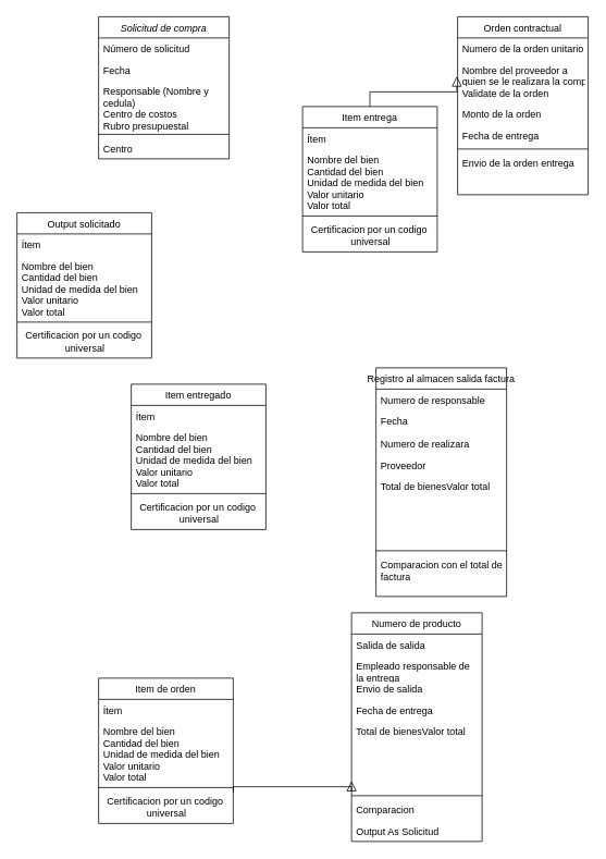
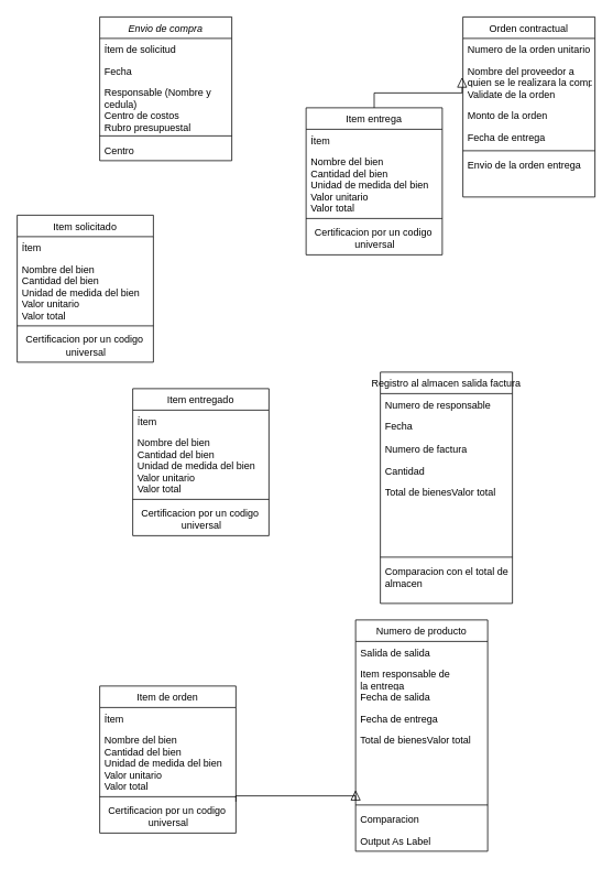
  <mxCell id="0" />
  <mxCell id="1" parent="0" />
- <mxCell id="2" value="Solicitud de compra" style="swimlane;fontStyle=2;align=center;verticalAlign=top;childLayout=stackLayout;horizontal=1;startSize=26;horizontalStack=0;resizeParent=1;resizeLast=0;collapsible=1;marginBottom=0;rounded=0;shadow=0;strokeWidth=1;" parent="1" vertex="1"><mxGeometry x="120" y="20" width="160" height="174" as="geometry"><mxRectangle x="230" y="140" width="160" height="26" as="alternateBounds" /></mxGeometry></mxCell>
- <mxCell id="3" value="Número de solicitud" style="text;align=left;verticalAlign=top;spacingLeft=4;spacingRight=4;overflow=hidden;rotatable=0;points=[[0,0.5],[1,0.5]];portConstraint=eastwest;" parent="2" vertex="1"><mxGeometry y="26" width="160" height="26" as="geometry" /></mxCell>
+ <mxCell id="2" value="Envio de compra" style="swimlane;fontStyle=2;align=center;verticalAlign=top;childLayout=stackLayout;horizontal=1;startSize=26;horizontalStack=0;resizeParent=1;resizeLast=0;collapsible=1;marginBottom=0;rounded=0;shadow=0;strokeWidth=1;" parent="1" vertex="1"><mxGeometry x="120" y="20" width="160" height="174" as="geometry"><mxRectangle x="230" y="140" width="160" height="26" as="alternateBounds" /></mxGeometry></mxCell>
+ <mxCell id="3" value="Ítem de solicitud" style="text;align=left;verticalAlign=top;spacingLeft=4;spacingRight=4;overflow=hidden;rotatable=0;points=[[0,0.5],[1,0.5]];portConstraint=eastwest;" parent="2" vertex="1"><mxGeometry y="26" width="160" height="26" as="geometry" /></mxCell>
  <mxCell id="4" value="Fecha" style="text;align=left;verticalAlign=top;spacingLeft=4;spacingRight=4;overflow=hidden;rotatable=0;points=[[0,0.5],[1,0.5]];portConstraint=eastwest;rounded=0;shadow=0;html=0;" parent="2" vertex="1"><mxGeometry y="52" width="160" height="26" as="geometry" /></mxCell>
  <mxCell id="5" value="Responsable (Nombre y &#10;cedula)&#10;Centro de costos&#10;Rubro presupuestal&#10;" style="text;align=left;verticalAlign=top;spacingLeft=4;spacingRight=4;overflow=hidden;rotatable=0;points=[[0,0.5],[1,0.5]];portConstraint=eastwest;rounded=0;shadow=0;html=0;" parent="2" vertex="1"><mxGeometry y="78" width="160" height="62" as="geometry" /></mxCell>
  <mxCell id="6" value="" style="line;html=1;strokeWidth=1;align=left;verticalAlign=middle;spacingTop=-1;spacingLeft=3;spacingRight=3;rotatable=0;labelPosition=right;points=[];portConstraint=eastwest;" parent="2" vertex="1"><mxGeometry y="140" width="160" height="8" as="geometry" /></mxCell>
  <mxCell id="7" value="Centro" style="text;align=left;verticalAlign=top;spacingLeft=4;spacingRight=4;overflow=hidden;rotatable=0;points=[[0,0.5],[1,0.5]];portConstraint=eastwest;" parent="2" vertex="1"><mxGeometry y="148" width="160" height="26" as="geometry" /></mxCell>
- <mxCell id="8" value="Output solicitado" style="swimlane;fontStyle=0;align=center;verticalAlign=top;childLayout=stackLayout;horizontal=1;startSize=26;horizontalStack=0;resizeParent=1;resizeLast=0;collapsible=1;marginBottom=0;rounded=0;shadow=0;strokeWidth=1;" parent="1" vertex="1"><mxGeometry x="20" y="260" width="165" height="178" as="geometry"><mxRectangle x="130" y="380" width="160" height="26" as="alternateBounds" /></mxGeometry></mxCell>
+ <mxCell id="8" value="Item solicitado" style="swimlane;fontStyle=0;align=center;verticalAlign=top;childLayout=stackLayout;horizontal=1;startSize=26;horizontalStack=0;resizeParent=1;resizeLast=0;collapsible=1;marginBottom=0;rounded=0;shadow=0;strokeWidth=1;" parent="1" vertex="1"><mxGeometry x="20" y="260" width="165" height="178" as="geometry"><mxRectangle x="130" y="380" width="160" height="26" as="alternateBounds" /></mxGeometry></mxCell>
  <mxCell id="9" value="Ítem" style="text;align=left;verticalAlign=top;spacingLeft=4;spacingRight=4;overflow=hidden;rotatable=0;points=[[0,0.5],[1,0.5]];portConstraint=eastwest;" parent="8" vertex="1"><mxGeometry y="26" width="165" height="26" as="geometry" /></mxCell>
  <mxCell id="10" value="Nombre del bien&#10;Cantidad del bien&#10;Unidad de medida del bien &#10;Valor unitario&#10;Valor total" style="text;align=left;verticalAlign=top;spacingLeft=4;spacingRight=4;overflow=hidden;rotatable=0;points=[[0,0.5],[1,0.5]];portConstraint=eastwest;rounded=0;shadow=0;html=0;" parent="8" vertex="1"><mxGeometry y="52" width="165" height="78" as="geometry" /></mxCell>
  <mxCell id="11" value="" style="line;html=1;strokeWidth=1;align=left;verticalAlign=middle;spacingTop=-1;spacingLeft=3;spacingRight=3;rotatable=0;labelPosition=right;points=[];portConstraint=eastwest;" parent="8" vertex="1"><mxGeometry y="130" width="165" height="8" as="geometry" /></mxCell>
  <mxCell id="12" value="Certificacion por un codigo&amp;nbsp;&lt;div&gt;universal&lt;/div&gt;" style="text;html=1;align=center;verticalAlign=middle;resizable=0;points=[];autosize=1;strokeColor=none;fillColor=none;" parent="8" vertex="1"><mxGeometry y="138" width="165" height="40" as="geometry" /></mxCell>
  <mxCell id="13" value="Orden contractual" style="swimlane;fontStyle=0;align=center;verticalAlign=top;childLayout=stackLayout;horizontal=1;startSize=26;horizontalStack=0;resizeParent=1;resizeLast=0;collapsible=1;marginBottom=0;rounded=0;shadow=0;strokeWidth=1;" parent="1" vertex="1"><mxGeometry x="560" y="20" width="160" height="218" as="geometry"><mxRectangle x="550" y="140" width="160" height="26" as="alternateBounds" /></mxGeometry></mxCell>
  <mxCell id="14" value="Numero de la orden unitario" style="text;align=left;verticalAlign=top;spacingLeft=4;spacingRight=4;overflow=hidden;rotatable=0;points=[[0,0.5],[1,0.5]];portConstraint=eastwest;" parent="13" vertex="1"><mxGeometry y="26" width="160" height="26" as="geometry" /></mxCell>
  <mxCell id="15" value="Nombre del proveedor a &#10;quien se le realizara la compra" style="text;align=left;verticalAlign=top;spacingLeft=4;spacingRight=4;overflow=hidden;rotatable=0;points=[[0,0.5],[1,0.5]];portConstraint=eastwest;rounded=0;shadow=0;html=0;" parent="13" vertex="1"><mxGeometry y="52" width="160" height="28" as="geometry" /></mxCell>
  <mxCell id="16" value="Validate de la orden" style="text;align=left;verticalAlign=top;spacingLeft=4;spacingRight=4;overflow=hidden;rotatable=0;points=[[0,0.5],[1,0.5]];portConstraint=eastwest;rounded=0;shadow=0;html=0;" parent="13" vertex="1"><mxGeometry y="80" width="160" height="26" as="geometry" /></mxCell>
  <mxCell id="17" value="Monto de la orden" style="text;align=left;verticalAlign=top;spacingLeft=4;spacingRight=4;overflow=hidden;rotatable=0;points=[[0,0.5],[1,0.5]];portConstraint=eastwest;rounded=0;shadow=0;html=0;" parent="13" vertex="1"><mxGeometry y="106" width="160" height="26" as="geometry" /></mxCell>
  <mxCell id="18" value="Fecha de entrega" style="text;align=left;verticalAlign=top;spacingLeft=4;spacingRight=4;overflow=hidden;rotatable=0;points=[[0,0.5],[1,0.5]];portConstraint=eastwest;rounded=0;shadow=0;html=0;" parent="13" vertex="1"><mxGeometry y="132" width="160" height="26" as="geometry" /></mxCell>
  <mxCell id="19" value="" style="line;html=1;strokeWidth=1;align=left;verticalAlign=middle;spacingTop=-1;spacingLeft=3;spacingRight=3;rotatable=0;labelPosition=right;points=[];portConstraint=eastwest;" parent="13" vertex="1"><mxGeometry y="158" width="160" height="8" as="geometry" /></mxCell>
  <mxCell id="20" value="Envio de la orden entrega" style="text;align=left;verticalAlign=top;spacingLeft=4;spacingRight=4;overflow=hidden;rotatable=0;points=[[0,0.5],[1,0.5]];portConstraint=eastwest;" parent="13" vertex="1"><mxGeometry y="166" width="160" height="26" as="geometry" /></mxCell>
  <mxCell id="21" value="Item entrega" style="swimlane;fontStyle=0;align=center;verticalAlign=top;childLayout=stackLayout;horizontal=1;startSize=26;horizontalStack=0;resizeParent=1;resizeLast=0;collapsible=1;marginBottom=0;rounded=0;shadow=0;strokeWidth=1;" parent="1" vertex="1"><mxGeometry x="370" y="130" width="165" height="178" as="geometry"><mxRectangle x="130" y="380" width="160" height="26" as="alternateBounds" /></mxGeometry></mxCell>
  <mxCell id="22" value="Ítem" style="text;align=left;verticalAlign=top;spacingLeft=4;spacingRight=4;overflow=hidden;rotatable=0;points=[[0,0.5],[1,0.5]];portConstraint=eastwest;" parent="21" vertex="1"><mxGeometry y="26" width="165" height="26" as="geometry" /></mxCell>
  <mxCell id="23" value="Nombre del bien&#10;Cantidad del bien&#10;Unidad de medida del bien &#10;Valor unitario&#10;Valor total" style="text;align=left;verticalAlign=top;spacingLeft=4;spacingRight=4;overflow=hidden;rotatable=0;points=[[0,0.5],[1,0.5]];portConstraint=eastwest;rounded=0;shadow=0;html=0;" parent="21" vertex="1"><mxGeometry y="52" width="165" height="78" as="geometry" /></mxCell>
  <mxCell id="24" value="" style="line;html=1;strokeWidth=1;align=left;verticalAlign=middle;spacingTop=-1;spacingLeft=3;spacingRight=3;rotatable=0;labelPosition=right;points=[];portConstraint=eastwest;" parent="21" vertex="1"><mxGeometry y="130" width="165" height="8" as="geometry" /></mxCell>
  <mxCell id="25" value="Certificacion por un codigo&amp;nbsp;&lt;div&gt;universal&lt;/div&gt;" style="text;html=1;align=center;verticalAlign=middle;resizable=0;points=[];autosize=1;strokeColor=none;fillColor=none;" parent="21" vertex="1"><mxGeometry y="138" width="165" height="40" as="geometry" /></mxCell>
  <mxCell id="26" value="" style="endArrow=block;endSize=10;endFill=0;shadow=0;strokeWidth=1;rounded=0;curved=0;edgeStyle=elbowEdgeStyle;elbow=vertical;entryX=-0.006;entryY=0.75;entryDx=0;entryDy=0;exitX=0.5;exitY=0;exitDx=0;exitDy=0;entryPerimeter=0;" parent="1" source="21" edge="1" target="15"><mxGeometry width="160" relative="1" as="geometry"><mxPoint x="290" y="109" as="sourcePoint" /><mxPoint x="408" y="225" as="targetPoint" /><Array as="points" /></mxGeometry></mxCell>
  <mxCell id="27" value="Registro al almacen salida factura" style="swimlane;fontStyle=0;align=center;verticalAlign=top;childLayout=stackLayout;horizontal=1;startSize=26;horizontalStack=0;resizeParent=1;resizeLast=0;collapsible=1;marginBottom=0;rounded=0;shadow=0;strokeWidth=1;" parent="1" vertex="1"><mxGeometry x="460" y="450" width="160" height="280" as="geometry"><mxRectangle x="550" y="140" width="160" height="26" as="alternateBounds" /></mxGeometry></mxCell>
  <mxCell id="28" value="Numero de responsable" style="text;align=left;verticalAlign=top;spacingLeft=4;spacingRight=4;overflow=hidden;rotatable=0;points=[[0,0.5],[1,0.5]];portConstraint=eastwest;" parent="27" vertex="1"><mxGeometry y="26" width="160" height="26" as="geometry" /></mxCell>
  <mxCell id="29" value="Fecha" style="text;align=left;verticalAlign=top;spacingLeft=4;spacingRight=4;overflow=hidden;rotatable=0;points=[[0,0.5],[1,0.5]];portConstraint=eastwest;rounded=0;shadow=0;html=0;" parent="27" vertex="1"><mxGeometry y="52" width="160" height="28" as="geometry" /></mxCell>
- <mxCell id="30" value="Numero de realizara" style="text;align=left;verticalAlign=top;spacingLeft=4;spacingRight=4;overflow=hidden;rotatable=0;points=[[0,0.5],[1,0.5]];portConstraint=eastwest;rounded=0;shadow=0;html=0;" parent="27" vertex="1"><mxGeometry y="80" width="160" height="26" as="geometry" /></mxCell>
- <mxCell id="31" value="Proveedor" style="text;align=left;verticalAlign=top;spacingLeft=4;spacingRight=4;overflow=hidden;rotatable=0;points=[[0,0.5],[1,0.5]];portConstraint=eastwest;rounded=0;shadow=0;html=0;" parent="27" vertex="1"><mxGeometry y="106" width="160" height="26" as="geometry" /></mxCell>
+ <mxCell id="30" value="Numero de factura" style="text;align=left;verticalAlign=top;spacingLeft=4;spacingRight=4;overflow=hidden;rotatable=0;points=[[0,0.5],[1,0.5]];portConstraint=eastwest;rounded=0;shadow=0;html=0;" parent="27" vertex="1"><mxGeometry y="80" width="160" height="26" as="geometry" /></mxCell>
+ <mxCell id="31" value="Cantidad" style="text;align=left;verticalAlign=top;spacingLeft=4;spacingRight=4;overflow=hidden;rotatable=0;points=[[0,0.5],[1,0.5]];portConstraint=eastwest;rounded=0;shadow=0;html=0;" parent="27" vertex="1"><mxGeometry y="106" width="160" height="26" as="geometry" /></mxCell>
  <mxCell id="32" value="Total de bienesValor total&#10;" style="text;align=left;verticalAlign=top;spacingLeft=4;spacingRight=4;overflow=hidden;rotatable=0;points=[[0,0.5],[1,0.5]];portConstraint=eastwest;rounded=0;shadow=0;html=0;" parent="27" vertex="1"><mxGeometry y="132" width="160" height="88" as="geometry" /></mxCell>
  <mxCell id="33" value="" style="line;html=1;strokeWidth=1;align=left;verticalAlign=middle;spacingTop=-1;spacingLeft=3;spacingRight=3;rotatable=0;labelPosition=right;points=[];portConstraint=eastwest;" parent="27" vertex="1"><mxGeometry y="220" width="160" height="8" as="geometry" /></mxCell>
- <mxCell id="34" value="Comparacion con el total de &#10;factura" style="text;align=left;verticalAlign=top;spacingLeft=4;spacingRight=4;overflow=hidden;rotatable=0;points=[[0,0.5],[1,0.5]];portConstraint=eastwest;" parent="27" vertex="1"><mxGeometry y="228" width="160" height="42" as="geometry" /></mxCell>
+ <mxCell id="34" value="Comparacion con el total de &#10;almacen" style="text;align=left;verticalAlign=top;spacingLeft=4;spacingRight=4;overflow=hidden;rotatable=0;points=[[0,0.5],[1,0.5]];portConstraint=eastwest;" parent="27" vertex="1"><mxGeometry y="228" width="160" height="42" as="geometry" /></mxCell>
  <mxCell id="35" value="Item entregado" style="swimlane;fontStyle=0;align=center;verticalAlign=top;childLayout=stackLayout;horizontal=1;startSize=26;horizontalStack=0;resizeParent=1;resizeLast=0;collapsible=1;marginBottom=0;rounded=0;shadow=0;strokeWidth=1;" parent="1" vertex="1"><mxGeometry x="160" y="470" width="165" height="178" as="geometry"><mxRectangle x="130" y="380" width="160" height="26" as="alternateBounds" /></mxGeometry></mxCell>
  <mxCell id="36" value="Ítem" style="text;align=left;verticalAlign=top;spacingLeft=4;spacingRight=4;overflow=hidden;rotatable=0;points=[[0,0.5],[1,0.5]];portConstraint=eastwest;" parent="35" vertex="1"><mxGeometry y="26" width="165" height="26" as="geometry" /></mxCell>
  <mxCell id="37" value="Nombre del bien&#10;Cantidad del bien&#10;Unidad de medida del bien &#10;Valor unitario&#10;Valor total" style="text;align=left;verticalAlign=top;spacingLeft=4;spacingRight=4;overflow=hidden;rotatable=0;points=[[0,0.5],[1,0.5]];portConstraint=eastwest;rounded=0;shadow=0;html=0;" parent="35" vertex="1"><mxGeometry y="52" width="165" height="78" as="geometry" /></mxCell>
  <mxCell id="38" value="" style="line;html=1;strokeWidth=1;align=left;verticalAlign=middle;spacingTop=-1;spacingLeft=3;spacingRight=3;rotatable=0;labelPosition=right;points=[];portConstraint=eastwest;" parent="35" vertex="1"><mxGeometry y="130" width="165" height="8" as="geometry" /></mxCell>
  <mxCell id="39" value="Certificacion por un codigo&amp;nbsp;&lt;div&gt;universal&lt;/div&gt;" style="text;html=1;align=center;verticalAlign=middle;resizable=0;points=[];autosize=1;strokeColor=none;fillColor=none;" parent="35" vertex="1"><mxGeometry y="138" width="165" height="40" as="geometry" /></mxCell>
  <mxCell id="40" value="Numero de producto" style="swimlane;fontStyle=0;align=center;verticalAlign=top;childLayout=stackLayout;horizontal=1;startSize=26;horizontalStack=0;resizeParent=1;resizeLast=0;collapsible=1;marginBottom=0;rounded=0;shadow=0;strokeWidth=1;" parent="1" vertex="1"><mxGeometry x="430" y="750" width="160" height="280" as="geometry"><mxRectangle x="550" y="140" width="160" height="26" as="alternateBounds" /></mxGeometry></mxCell>
  <mxCell id="41" value="Salida de salida" style="text;align=left;verticalAlign=top;spacingLeft=4;spacingRight=4;overflow=hidden;rotatable=0;points=[[0,0.5],[1,0.5]];portConstraint=eastwest;" parent="40" vertex="1"><mxGeometry y="26" width="160" height="26" as="geometry" /></mxCell>
- <mxCell id="42" value="Empleado responsable de &#10;la entrega" style="text;align=left;verticalAlign=top;spacingLeft=4;spacingRight=4;overflow=hidden;rotatable=0;points=[[0,0.5],[1,0.5]];portConstraint=eastwest;rounded=0;shadow=0;html=0;" parent="40" vertex="1"><mxGeometry y="52" width="160" height="28" as="geometry" /></mxCell>
- <mxCell id="43" value="Envio de salida" style="text;align=left;verticalAlign=top;spacingLeft=4;spacingRight=4;overflow=hidden;rotatable=0;points=[[0,0.5],[1,0.5]];portConstraint=eastwest;rounded=0;shadow=0;html=0;" parent="40" vertex="1"><mxGeometry y="80" width="160" height="26" as="geometry" /></mxCell>
+ <mxCell id="42" value="Item responsable de &#10;la entrega" style="text;align=left;verticalAlign=top;spacingLeft=4;spacingRight=4;overflow=hidden;rotatable=0;points=[[0,0.5],[1,0.5]];portConstraint=eastwest;rounded=0;shadow=0;html=0;" parent="40" vertex="1"><mxGeometry y="52" width="160" height="28" as="geometry" /></mxCell>
+ <mxCell id="43" value="Fecha de salida" style="text;align=left;verticalAlign=top;spacingLeft=4;spacingRight=4;overflow=hidden;rotatable=0;points=[[0,0.5],[1,0.5]];portConstraint=eastwest;rounded=0;shadow=0;html=0;" parent="40" vertex="1"><mxGeometry y="80" width="160" height="26" as="geometry" /></mxCell>
  <mxCell id="44" value="Fecha de entrega" style="text;align=left;verticalAlign=top;spacingLeft=4;spacingRight=4;overflow=hidden;rotatable=0;points=[[0,0.5],[1,0.5]];portConstraint=eastwest;rounded=0;shadow=0;html=0;" parent="40" vertex="1"><mxGeometry y="106" width="160" height="26" as="geometry" /></mxCell>
  <mxCell id="45" value="Total de bienesValor total&#10;" style="text;align=left;verticalAlign=top;spacingLeft=4;spacingRight=4;overflow=hidden;rotatable=0;points=[[0,0.5],[1,0.5]];portConstraint=eastwest;rounded=0;shadow=0;html=0;" parent="40" vertex="1"><mxGeometry y="132" width="160" height="88" as="geometry" /></mxCell>
  <mxCell id="46" value="" style="line;html=1;strokeWidth=1;align=left;verticalAlign=middle;spacingTop=-1;spacingLeft=3;spacingRight=3;rotatable=0;labelPosition=right;points=[];portConstraint=eastwest;" parent="40" vertex="1"><mxGeometry y="220" width="160" height="8" as="geometry" /></mxCell>
  <mxCell id="47" value="Comparacion" style="text;align=left;verticalAlign=top;spacingLeft=4;spacingRight=4;overflow=hidden;rotatable=0;points=[[0,0.5],[1,0.5]];portConstraint=eastwest;" parent="40" vertex="1"><mxGeometry y="228" width="160" height="26" as="geometry" /></mxCell>
- <mxCell id="48" value="Output As Solicitud" style="text;align=left;verticalAlign=top;spacingLeft=4;spacingRight=4;overflow=hidden;rotatable=0;points=[[0,0.5],[1,0.5]];portConstraint=eastwest;" parent="40" vertex="1"><mxGeometry y="254" width="160" height="26" as="geometry" /></mxCell>
+ <mxCell id="48" value="Output As Label" style="text;align=left;verticalAlign=top;spacingLeft=4;spacingRight=4;overflow=hidden;rotatable=0;points=[[0,0.5],[1,0.5]];portConstraint=eastwest;" parent="40" vertex="1"><mxGeometry y="254" width="160" height="26" as="geometry" /></mxCell>
  <mxCell id="49" value="Item de orden" style="swimlane;fontStyle=0;align=center;verticalAlign=top;childLayout=stackLayout;horizontal=1;startSize=26;horizontalStack=0;resizeParent=1;resizeLast=0;collapsible=1;marginBottom=0;rounded=0;shadow=0;strokeWidth=1;" parent="1" vertex="1"><mxGeometry x="120" y="830" width="165" height="178" as="geometry"><mxRectangle x="130" y="380" width="160" height="26" as="alternateBounds" /></mxGeometry></mxCell>
  <mxCell id="50" value="Ítem" style="text;align=left;verticalAlign=top;spacingLeft=4;spacingRight=4;overflow=hidden;rotatable=0;points=[[0,0.5],[1,0.5]];portConstraint=eastwest;" parent="49" vertex="1"><mxGeometry y="26" width="165" height="26" as="geometry" /></mxCell>
  <mxCell id="51" value="Nombre del bien&#10;Cantidad del bien&#10;Unidad de medida del bien &#10;Valor unitario&#10;Valor total" style="text;align=left;verticalAlign=top;spacingLeft=4;spacingRight=4;overflow=hidden;rotatable=0;points=[[0,0.5],[1,0.5]];portConstraint=eastwest;rounded=0;shadow=0;html=0;" parent="49" vertex="1"><mxGeometry y="52" width="165" height="78" as="geometry" /></mxCell>
  <mxCell id="52" value="" style="line;html=1;strokeWidth=1;align=left;verticalAlign=middle;spacingTop=-1;spacingLeft=3;spacingRight=3;rotatable=0;labelPosition=right;points=[];portConstraint=eastwest;" parent="49" vertex="1"><mxGeometry y="130" width="165" height="8" as="geometry" /></mxCell>
  <mxCell id="53" value="Certificacion por un codigo&amp;nbsp;&lt;div&gt;universal&lt;/div&gt;" style="text;html=1;align=center;verticalAlign=middle;resizable=0;points=[];autosize=1;strokeColor=none;fillColor=none;" parent="49" vertex="1"><mxGeometry y="138" width="165" height="40" as="geometry" /></mxCell>
  <mxCell id="54" value="" style="endArrow=block;endSize=10;endFill=0;shadow=0;strokeWidth=1;rounded=0;curved=0;edgeStyle=elbowEdgeStyle;elbow=vertical;entryX=0;entryY=0.841;entryDx=0;entryDy=0;entryPerimeter=0;" parent="1" target="45" edge="1"><mxGeometry width="160" relative="1" as="geometry"><mxPoint x="285" y="970" as="sourcePoint" /><mxPoint x="422" y="970" as="targetPoint" /></mxGeometry></mxCell>
